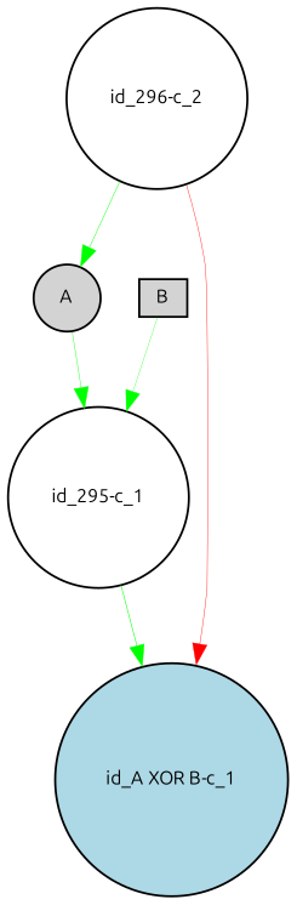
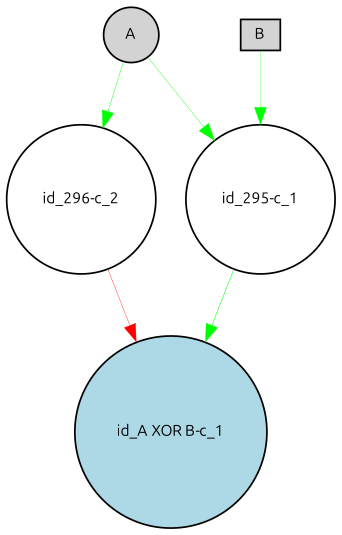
  digraph {
    fontname=Ubuntu
    node [fillcolor=lightgray fontname=Ubuntu fontsize=9 shape=circle style=filled]
    edge [color=green fontname=Ubuntu style=solid]
    A [height=0.2 width=0.2]
    "id_296-c_2" [fillcolor=white height=0.2 width=0.2]
    "id_295-c_1" [fillcolor=white height=0.2 width=0.2]
    "id_A XOR B-c_1" [fillcolor=lightblue height=0.2 width=0.2]
    B [height=0.2 shape=box width=0.2]
-   "id_296-c_2" -> A [penwidth=0.24158622415300113]
+   A -> "id_296-c_2" [penwidth=0.24158622415300113]
    A -> "id_295-c_1" [penwidth=0.2175020523541337]
    "id_296-c_2" -> "id_A XOR B-c_1" [color=red penwidth=0.21302492826600364]
    "id_295-c_1" -> "id_A XOR B-c_1" [penwidth=0.29054351250996013]
    B -> "id_295-c_1" [penwidth=0.16265790647669995]
  }
